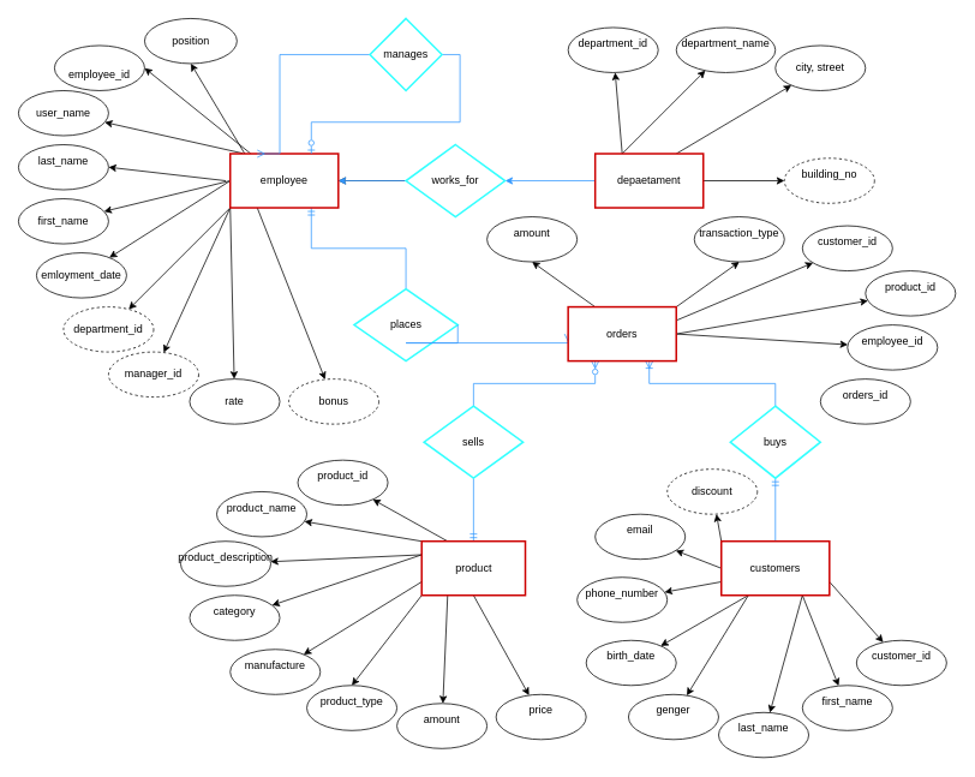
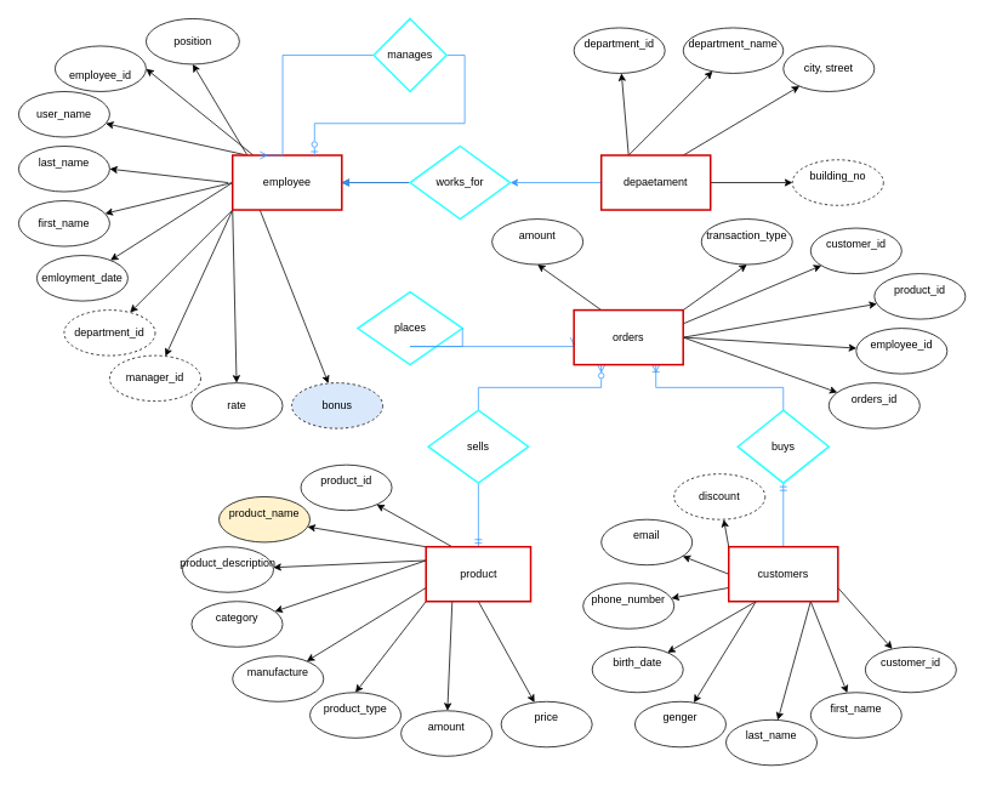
  <mxCell id="0" />
  <mxCell id="1" parent="0" />
  <mxCell id="2" value="" style="edgeStyle=orthogonalEdgeStyle;rounded=0;orthogonalLoop=1;jettySize=auto;html=1;fillColor=#0050ef;strokeColor=#3399FF;" edge="1" parent="1" source="7" target="10"><mxGeometry relative="1" as="geometry" /></mxCell>
  <mxCell id="3" style="rounded=0;orthogonalLoop=1;jettySize=auto;html=1;exitX=0.25;exitY=0;exitDx=0;exitDy=0;" edge="1" parent="1" source="7" target="69"><mxGeometry relative="1" as="geometry"><mxPoint x="670" y="70" as="targetPoint" /></mxGeometry></mxCell>
  <mxCell id="4" style="rounded=0;orthogonalLoop=1;jettySize=auto;html=1;exitX=0.25;exitY=0;exitDx=0;exitDy=0;" edge="1" parent="1" source="7" target="70"><mxGeometry relative="1" as="geometry"><mxPoint x="790" y="70" as="targetPoint" /></mxGeometry></mxCell>
  <mxCell id="5" style="rounded=0;orthogonalLoop=1;jettySize=auto;html=1;exitX=0.75;exitY=0;exitDx=0;exitDy=0;" edge="1" parent="1" source="7" target="71"><mxGeometry relative="1" as="geometry"><mxPoint x="900" y="80" as="targetPoint" /></mxGeometry></mxCell>
  <mxCell id="6" style="rounded=0;orthogonalLoop=1;jettySize=auto;html=1;exitX=1;exitY=0.5;exitDx=0;exitDy=0;" edge="1" parent="1" source="7" target="72"><mxGeometry relative="1" as="geometry"><mxPoint x="870" y="200" as="targetPoint" /></mxGeometry></mxCell>
  <mxCell id="7" value="depaetament" style="rounded=0;whiteSpace=wrap;html=1;strokeColor=#CC0000;strokeWidth=2;" vertex="1" parent="1"><mxGeometry x="660" y="170" width="120" height="60" as="geometry" /></mxCell>
  <mxCell id="8" value="" style="edgeStyle=orthogonalEdgeStyle;rounded=0;orthogonalLoop=1;jettySize=auto;html=1;" edge="1" parent="1" source="10" target="22"><mxGeometry relative="1" as="geometry" /></mxCell>
  <mxCell id="9" value="" style="edgeStyle=orthogonalEdgeStyle;rounded=0;orthogonalLoop=1;jettySize=auto;html=1;fillColor=#0050ef;strokeColor=#3399FF;" edge="1" parent="1" source="10" target="22"><mxGeometry relative="1" as="geometry" /></mxCell>
  <mxCell id="10" value="works_for" style="rhombus;whiteSpace=wrap;html=1;strokeColor=#33FFFF;rounded=0;strokeWidth=2;" vertex="1" parent="1"><mxGeometry x="450" y="160" width="110" height="80" as="geometry" /></mxCell>
- <mxCell id="11" value="" style="edgeStyle=orthogonalEdgeStyle;rounded=0;orthogonalLoop=1;jettySize=auto;html=1;strokeColor=#3399FF;fillColor=#0050ef;endArrow=none;endFill=0;startArrow=ERmandOne;startFill=0;exitX=0.75;exitY=1;exitDx=0;exitDy=0;" edge="1" parent="1" source="22" target="26"><mxGeometry relative="1" as="geometry" /></mxCell>
  <mxCell id="12" value="" style="rounded=0;orthogonalLoop=1;jettySize=auto;html=1;entryX=1;entryY=0.5;entryDx=0;entryDy=0;" edge="1" parent="1" source="22" target="59"><mxGeometry relative="1" as="geometry"><mxPoint x="155" y="200" as="targetPoint" /></mxGeometry></mxCell>
  <mxCell id="13" style="rounded=0;orthogonalLoop=1;jettySize=auto;html=1;exitX=0.117;exitY=-0.007;exitDx=0;exitDy=0;exitPerimeter=0;" edge="1" parent="1" source="22" target="60"><mxGeometry relative="1" as="geometry"><mxPoint x="190" y="230" as="targetPoint" /></mxGeometry></mxCell>
  <mxCell id="14" style="rounded=0;orthogonalLoop=1;jettySize=auto;html=1;entryX=1;entryY=0.5;entryDx=0;entryDy=0;" edge="1" parent="1" target="61"><mxGeometry relative="1" as="geometry"><mxPoint x="200" y="280" as="targetPoint" /><mxPoint x="250" y="200" as="sourcePoint" /></mxGeometry></mxCell>
  <mxCell id="15" style="rounded=0;orthogonalLoop=1;jettySize=auto;html=1;exitX=0;exitY=0.5;exitDx=0;exitDy=0;" edge="1" parent="1" source="22" target="62"><mxGeometry relative="1" as="geometry"><mxPoint x="250" y="320" as="targetPoint" /></mxGeometry></mxCell>
  <mxCell id="16" style="rounded=0;orthogonalLoop=1;jettySize=auto;html=1;exitX=0;exitY=0.25;exitDx=0;exitDy=0;entryX=0.5;entryY=1;entryDx=0;entryDy=0;" edge="1" parent="1" target="63"><mxGeometry relative="1" as="geometry"><mxPoint x="240" y="130" as="targetPoint" /><mxPoint x="288.75" y="199.5" as="sourcePoint" /></mxGeometry></mxCell>
  <mxCell id="17" style="rounded=0;orthogonalLoop=1;jettySize=auto;html=1;exitX=0;exitY=0.5;exitDx=0;exitDy=0;" edge="1" parent="1" source="22" target="64"><mxGeometry relative="1" as="geometry"><mxPoint x="150" y="320" as="targetPoint" /></mxGeometry></mxCell>
  <mxCell id="18" style="rounded=0;orthogonalLoop=1;jettySize=auto;html=1;exitX=0;exitY=1;exitDx=0;exitDy=0;" edge="1" parent="1" source="22" target="65"><mxGeometry relative="1" as="geometry"><mxPoint x="180" y="330" as="targetPoint" /></mxGeometry></mxCell>
  <mxCell id="19" style="rounded=0;orthogonalLoop=1;jettySize=auto;html=1;exitX=0;exitY=1;exitDx=0;exitDy=0;" edge="1" parent="1" source="22" target="66"><mxGeometry relative="1" as="geometry"><mxPoint x="240" y="340" as="targetPoint" /></mxGeometry></mxCell>
  <mxCell id="20" style="rounded=0;orthogonalLoop=1;jettySize=auto;html=1;exitX=0;exitY=1;exitDx=0;exitDy=0;" edge="1" parent="1" source="22" target="67"><mxGeometry relative="1" as="geometry"><mxPoint x="310" y="360" as="targetPoint" /></mxGeometry></mxCell>
  <mxCell id="21" style="rounded=0;orthogonalLoop=1;jettySize=auto;html=1;exitX=0.25;exitY=1;exitDx=0;exitDy=0;" edge="1" parent="1" source="22" target="68"><mxGeometry relative="1" as="geometry"><mxPoint x="330" y="400" as="targetPoint" /></mxGeometry></mxCell>
  <mxCell id="22" value="employee" style="whiteSpace=wrap;html=1;strokeColor=#CC0000;rounded=0;strokeWidth=2;" vertex="1" parent="1"><mxGeometry x="255" y="170" width="120" height="60" as="geometry" /></mxCell>
  <mxCell id="23" style="edgeStyle=orthogonalEdgeStyle;rounded=0;orthogonalLoop=1;jettySize=auto;html=1;exitX=1;exitY=0.5;exitDx=0;exitDy=0;entryX=0.75;entryY=0;entryDx=0;entryDy=0;fillColor=#1ba1e2;strokeColor=#3399FF;endArrow=ERzeroToOne;endFill=0;" edge="1" parent="1" source="25" target="22"><mxGeometry relative="1" as="geometry" /></mxCell>
  <mxCell id="24" style="edgeStyle=orthogonalEdgeStyle;rounded=0;orthogonalLoop=1;jettySize=auto;html=1;exitX=0;exitY=0.5;exitDx=0;exitDy=0;entryX=0.25;entryY=0;entryDx=0;entryDy=0;fillColor=#1ba1e2;strokeColor=#3399FF;endArrow=ERmany;endFill=0;" edge="1" parent="1" source="25" target="22"><mxGeometry relative="1" as="geometry"><Array as="points"><mxPoint x="310" y="60" /><mxPoint x="310" y="170" /></Array></mxGeometry></mxCell>
  <mxCell id="25" value="manages" style="rhombus;whiteSpace=wrap;html=1;strokeColor=#33FFFF;rounded=0;strokeWidth=2;" vertex="1" parent="1"><mxGeometry x="410" y="20" width="80" height="80" as="geometry" /></mxCell>
  <mxCell id="26" value="places" style="rhombus;whiteSpace=wrap;html=1;strokeColor=#33FFFF;rounded=0;strokeWidth=2;" vertex="1" parent="1"><mxGeometry x="392.5" y="320" width="115" height="80" as="geometry" /></mxCell>
  <mxCell id="27" value="" style="edgeStyle=orthogonalEdgeStyle;rounded=0;orthogonalLoop=1;jettySize=auto;html=1;strokeColor=#3399FF;startArrow=ERmany;startFill=0;endArrow=none;endFill=0;entryX=1;entryY=0.5;entryDx=0;entryDy=0;exitX=0;exitY=0.5;exitDx=0;exitDy=0;" edge="1" parent="1" source="36" target="26"><mxGeometry relative="1" as="geometry"><Array as="points"><mxPoint x="450" y="380" /><mxPoint x="450" y="380" /></Array></mxGeometry></mxCell>
  <mxCell id="28" value="" style="edgeStyle=orthogonalEdgeStyle;rounded=0;orthogonalLoop=1;jettySize=auto;html=1;startArrow=ERoneToMany;startFill=0;endArrow=none;endFill=0;strokeColor=#3399FF;exitX=0.75;exitY=1;exitDx=0;exitDy=0;" edge="1" parent="1" source="36" target="38"><mxGeometry relative="1" as="geometry" /></mxCell>
  <mxCell id="29" value="" style="edgeStyle=orthogonalEdgeStyle;rounded=0;orthogonalLoop=1;jettySize=auto;html=1;strokeColor=#3399FF;exitX=0.25;exitY=1;exitDx=0;exitDy=0;startArrow=ERzeroToMany;startFill=0;endArrow=none;endFill=0;" edge="1" parent="1" source="36" target="40"><mxGeometry relative="1" as="geometry" /></mxCell>
+ <mxCell id="30" style="rounded=0;orthogonalLoop=1;jettySize=auto;html=1;exitX=1;exitY=0.5;exitDx=0;exitDy=0;" edge="1" parent="1" source="36" target="89"><mxGeometry relative="1" as="geometry"><mxPoint x="900" y="385" as="targetPoint" /></mxGeometry></mxCell>
  <mxCell id="31" style="rounded=0;orthogonalLoop=1;jettySize=auto;html=1;exitX=1;exitY=0.5;exitDx=0;exitDy=0;" edge="1" parent="1" source="36" target="90"><mxGeometry relative="1" as="geometry"><mxPoint x="940" y="350" as="targetPoint" /></mxGeometry></mxCell>
  <mxCell id="32" style="rounded=0;orthogonalLoop=1;jettySize=auto;html=1;exitX=1;exitY=0.5;exitDx=0;exitDy=0;" edge="1" parent="1" source="36" target="91"><mxGeometry relative="1" as="geometry"><mxPoint x="930" y="330" as="targetPoint" /></mxGeometry></mxCell>
  <mxCell id="33" style="rounded=0;orthogonalLoop=1;jettySize=auto;html=1;exitX=1;exitY=0.25;exitDx=0;exitDy=0;" edge="1" parent="1" source="36" target="92"><mxGeometry relative="1" as="geometry"><mxPoint x="920" y="290" as="targetPoint" /></mxGeometry></mxCell>
  <mxCell id="34" style="rounded=0;orthogonalLoop=1;jettySize=auto;html=1;exitX=1;exitY=0;exitDx=0;exitDy=0;entryX=0.5;entryY=1;entryDx=0;entryDy=0;" edge="1" parent="1" source="36" target="93"><mxGeometry relative="1" as="geometry"><mxPoint x="782" y="298" as="targetPoint" /></mxGeometry></mxCell>
  <mxCell id="35" style="rounded=0;orthogonalLoop=1;jettySize=auto;html=1;exitX=0.25;exitY=0;exitDx=0;exitDy=0;entryX=0.5;entryY=1;entryDx=0;entryDy=0;" edge="1" parent="1" source="36" target="94"><mxGeometry relative="1" as="geometry"><mxPoint x="610" y="280" as="targetPoint" /></mxGeometry></mxCell>
  <mxCell id="36" value="orders" style="whiteSpace=wrap;html=1;strokeColor=#CC0000;rounded=0;strokeWidth=2;" vertex="1" parent="1"><mxGeometry x="630" y="340" width="120" height="60" as="geometry" /></mxCell>
  <mxCell id="37" value="" style="edgeStyle=orthogonalEdgeStyle;rounded=0;orthogonalLoop=1;jettySize=auto;html=1;startArrow=ERmandOne;startFill=0;endArrow=none;endFill=0;strokeColor=#3399FF;" edge="1" parent="1" source="38" target="58"><mxGeometry relative="1" as="geometry" /></mxCell>
  <mxCell id="38" value="buys" style="rhombus;whiteSpace=wrap;html=1;strokeColor=#33FFFF;rounded=0;strokeWidth=2;" vertex="1" parent="1"><mxGeometry x="810" y="450" width="100" height="80" as="geometry" /></mxCell>
  <mxCell id="39" value="" style="edgeStyle=orthogonalEdgeStyle;rounded=0;orthogonalLoop=1;jettySize=auto;html=1;endArrow=ERmandOne;endFill=0;strokeColor=#3399FF;" edge="1" parent="1" source="40" target="49"><mxGeometry relative="1" as="geometry" /></mxCell>
  <mxCell id="40" value="sells" style="rhombus;whiteSpace=wrap;html=1;strokeColor=#33FFFF;rounded=0;strokeWidth=2;" vertex="1" parent="1"><mxGeometry x="470" y="450" width="110" height="80" as="geometry" /></mxCell>
  <mxCell id="41" style="rounded=0;orthogonalLoop=1;jettySize=auto;html=1;exitX=0.25;exitY=0;exitDx=0;exitDy=0;" edge="1" parent="1" source="49" target="81"><mxGeometry relative="1" as="geometry"><mxPoint x="440" y="770" as="targetPoint" /></mxGeometry></mxCell>
  <mxCell id="42" style="rounded=0;orthogonalLoop=1;jettySize=auto;html=1;exitX=0;exitY=0;exitDx=0;exitDy=0;" edge="1" parent="1" source="49" target="82"><mxGeometry relative="1" as="geometry"><mxPoint x="370" y="640" as="targetPoint" /></mxGeometry></mxCell>
  <mxCell id="43" style="rounded=0;orthogonalLoop=1;jettySize=auto;html=1;exitX=0;exitY=0.25;exitDx=0;exitDy=0;" edge="1" parent="1" source="49" target="83"><mxGeometry relative="1" as="geometry"><mxPoint x="420" y="730" as="targetPoint" /></mxGeometry></mxCell>
  <mxCell id="44" style="rounded=0;orthogonalLoop=1;jettySize=auto;html=1;exitX=0;exitY=0.25;exitDx=0;exitDy=0;" edge="1" parent="1" source="49" target="84"><mxGeometry relative="1" as="geometry"><mxPoint x="310" y="680" as="targetPoint" /><mxPoint x="470" y="610" as="sourcePoint" /></mxGeometry></mxCell>
  <mxCell id="45" style="rounded=0;orthogonalLoop=1;jettySize=auto;html=1;exitX=0;exitY=0.75;exitDx=0;exitDy=0;" edge="1" parent="1" source="49" target="85"><mxGeometry relative="1" as="geometry"><mxPoint x="370" y="710" as="targetPoint" /></mxGeometry></mxCell>
  <mxCell id="46" style="rounded=0;orthogonalLoop=1;jettySize=auto;html=1;exitX=0;exitY=1;exitDx=0;exitDy=0;entryX=0.5;entryY=0;entryDx=0;entryDy=0;" edge="1" parent="1" source="49" target="86"><mxGeometry relative="1" as="geometry"><mxPoint x="430" y="740" as="targetPoint" /></mxGeometry></mxCell>
  <mxCell id="47" style="rounded=0;orthogonalLoop=1;jettySize=auto;html=1;exitX=0.25;exitY=1;exitDx=0;exitDy=0;" edge="1" parent="1" source="49" target="87"><mxGeometry relative="1" as="geometry"><mxPoint x="496" y="760" as="targetPoint" /></mxGeometry></mxCell>
  <mxCell id="48" style="rounded=0;orthogonalLoop=1;jettySize=auto;html=1;exitX=0.5;exitY=1;exitDx=0;exitDy=0;" edge="1" parent="1" source="49" target="88"><mxGeometry relative="1" as="geometry"><mxPoint x="570" y="780" as="targetPoint" /></mxGeometry></mxCell>
  <mxCell id="49" value="product" style="whiteSpace=wrap;html=1;strokeColor=#CC0000;rounded=0;strokeWidth=2;" vertex="1" parent="1"><mxGeometry x="467.5" y="600" width="115" height="60" as="geometry" /></mxCell>
  <mxCell id="50" style="rounded=0;orthogonalLoop=1;jettySize=auto;html=1;exitX=1;exitY=0.75;exitDx=0;exitDy=0;" edge="1" parent="1" source="58" target="73"><mxGeometry relative="1" as="geometry"><mxPoint x="990" y="740" as="targetPoint" /></mxGeometry></mxCell>
  <mxCell id="51" style="rounded=0;orthogonalLoop=1;jettySize=auto;html=1;exitX=0.75;exitY=1;exitDx=0;exitDy=0;" edge="1" parent="1" source="58" target="74"><mxGeometry relative="1" as="geometry"><mxPoint x="910" y="770" as="targetPoint" /></mxGeometry></mxCell>
  <mxCell id="52" style="rounded=0;orthogonalLoop=1;jettySize=auto;html=1;exitX=0.75;exitY=1;exitDx=0;exitDy=0;" edge="1" parent="1" source="58" target="75"><mxGeometry relative="1" as="geometry"><mxPoint x="840" y="780" as="targetPoint" /></mxGeometry></mxCell>
  <mxCell id="53" style="rounded=0;orthogonalLoop=1;jettySize=auto;html=1;exitX=0.25;exitY=1;exitDx=0;exitDy=0;" edge="1" parent="1" source="58" target="76"><mxGeometry relative="1" as="geometry"><mxPoint x="770" y="780" as="targetPoint" /></mxGeometry></mxCell>
  <mxCell id="54" style="rounded=0;orthogonalLoop=1;jettySize=auto;html=1;exitX=0.25;exitY=1;exitDx=0;exitDy=0;" edge="1" parent="1" source="58" target="77"><mxGeometry relative="1" as="geometry"><mxPoint x="720" y="710" as="targetPoint" /></mxGeometry></mxCell>
  <mxCell id="55" style="rounded=0;orthogonalLoop=1;jettySize=auto;html=1;exitX=0;exitY=0.75;exitDx=0;exitDy=0;" edge="1" parent="1" source="58" target="78"><mxGeometry relative="1" as="geometry"><mxPoint x="730" y="645" as="targetPoint" /></mxGeometry></mxCell>
  <mxCell id="56" style="rounded=0;orthogonalLoop=1;jettySize=auto;html=1;exitX=0;exitY=0.5;exitDx=0;exitDy=0;" edge="1" parent="1" source="58" target="79"><mxGeometry relative="1" as="geometry"><mxPoint x="730" y="590" as="targetPoint" /></mxGeometry></mxCell>
  <mxCell id="57" style="rounded=0;orthogonalLoop=1;jettySize=auto;html=1;exitX=0;exitY=0;exitDx=0;exitDy=0;" edge="1" parent="1" source="58" target="80"><mxGeometry relative="1" as="geometry"><mxPoint x="790" y="570" as="targetPoint" /></mxGeometry></mxCell>
  <mxCell id="58" value="customers" style="whiteSpace=wrap;html=1;strokeColor=#CC0000;rounded=0;strokeWidth=2;" vertex="1" parent="1"><mxGeometry x="800" y="600" width="120" height="60" as="geometry" /></mxCell>
  <mxCell id="59" value="&lt;br&gt;employee_id" style="ellipse;whiteSpace=wrap;html=1;verticalAlign=middle;align=center;spacing=2;spacingBottom=0;" vertex="1" parent="1"><mxGeometry x="60" y="50" width="100" height="50" as="geometry" /></mxCell>
  <mxCell id="60" value="user_name" style="ellipse;whiteSpace=wrap;html=1;" vertex="1" parent="1"><mxGeometry x="20" y="100" width="100" height="50" as="geometry" /></mxCell>
  <mxCell id="61" value="&#10;last_name&#10;&#10;" style="ellipse;whiteSpace=wrap;html=1;" vertex="1" parent="1"><mxGeometry x="20" y="160" width="100" height="50" as="geometry" /></mxCell>
  <mxCell id="62" value="first_name" style="ellipse;whiteSpace=wrap;html=1;" vertex="1" parent="1"><mxGeometry x="20" y="220" width="100" height="50" as="geometry" /></mxCell>
  <mxCell id="63" value="position" style="ellipse;whiteSpace=wrap;html=1;" vertex="1" parent="1"><mxGeometry x="160" y="20" width="102.5" height="50" as="geometry" /></mxCell>
  <mxCell id="64" value="emloyment_date" style="ellipse;whiteSpace=wrap;html=1;" vertex="1" parent="1"><mxGeometry x="40" y="280" width="100" height="50" as="geometry" /></mxCell>
  <mxCell id="65" value="department_id" style="ellipse;whiteSpace=wrap;html=1;strokeColor=default;dashed=1;" vertex="1" parent="1"><mxGeometry y="340" width="100" height="50" as="geometry" x="70" /></mxCell>
  <mxCell id="66" value="manager_id" style="ellipse;whiteSpace=wrap;html=1;dashed=1;" vertex="1" parent="1"><mxGeometry x="120" y="390" width="100" height="50" as="geometry" /></mxCell>
  <mxCell id="67" value="rate" style="ellipse;whiteSpace=wrap;html=1;" vertex="1" parent="1"><mxGeometry x="210" y="420" width="100" height="50" as="geometry" /></mxCell>
- <mxCell id="68" value="bonus" style="ellipse;whiteSpace=wrap;html=1;dashed=1;" vertex="1" parent="1"><mxGeometry x="320" y="420" width="100" height="50" as="geometry" /></mxCell>
+ <mxCell id="68" value="bonus" style="ellipse;whiteSpace=wrap;html=1;dashed=1;fillColor=#dae8fc;" vertex="1" parent="1"><mxGeometry x="320" y="420" width="100" height="50" as="geometry" /></mxCell>
  <mxCell id="69" value="&#10;department_id&#10;&#10;" style="ellipse;whiteSpace=wrap;html=1;" vertex="1" parent="1"><mxGeometry x="630" y="30" width="100" height="50" as="geometry" /></mxCell>
  <mxCell id="70" value="&#10;department_name&#10;&#10;" style="ellipse;whiteSpace=wrap;html=1;" vertex="1" parent="1"><mxGeometry x="750" y="30" width="110" height="50" as="geometry" /></mxCell>
  <mxCell id="71" value="&lt;br&gt;city, street&lt;div&gt;&lt;br/&gt;&lt;/div&gt;" style="ellipse;whiteSpace=wrap;html=1;" vertex="1" parent="1"><mxGeometry x="860" y="50" width="100" height="50" as="geometry" /></mxCell>
  <mxCell id="72" value="&#10;building_no&#10;&#10;" style="ellipse;whiteSpace=wrap;html=1;dashed=1;" vertex="1" parent="1"><mxGeometry x="870" y="175" width="100" height="50" as="geometry" /></mxCell>
  <mxCell id="73" value="&#10;customer_id&#10;&#10;" style="ellipse;whiteSpace=wrap;html=1;" vertex="1" parent="1"><mxGeometry x="950" y="710" width="100" height="50" as="geometry" /></mxCell>
  <mxCell id="74" value="&#10;first_name&#10;&#10;" style="ellipse;whiteSpace=wrap;html=1;" vertex="1" parent="1"><mxGeometry x="890" y="760" width="100" height="50" as="geometry" /></mxCell>
  <mxCell id="75" value="&#10;last_name&#10;&#10;" style="ellipse;whiteSpace=wrap;html=1;" vertex="1" parent="1"><mxGeometry x="797" y="790" width="100" height="50" as="geometry" /></mxCell>
  <mxCell id="76" value="&#10;genger&#10;&#10;" style="ellipse;whiteSpace=wrap;html=1;" vertex="1" parent="1"><mxGeometry x="697" y="770" width="100" height="50" as="geometry" /></mxCell>
  <mxCell id="77" value="&#10;birth_date&#10;&#10;" style="ellipse;whiteSpace=wrap;html=1;" vertex="1" parent="1"><mxGeometry x="650" y="710" width="100" height="50" as="geometry" /></mxCell>
  <mxCell id="78" value="&#10;phone_number&#10;&#10;" style="ellipse;whiteSpace=wrap;html=1;" vertex="1" parent="1"><mxGeometry x="640" y="640" width="100" height="50" as="geometry" /></mxCell>
  <mxCell id="79" value="&#10;email&#10;&#10;" style="ellipse;whiteSpace=wrap;html=1;" vertex="1" parent="1"><mxGeometry x="660" y="570" width="100" height="50" as="geometry" /></mxCell>
  <mxCell id="80" value="discount" style="ellipse;whiteSpace=wrap;html=1;dashed=1;" vertex="1" parent="1"><mxGeometry x="740" y="520" width="100" height="50" as="geometry" /></mxCell>
  <mxCell id="81" value="&#10;product_id&#10;&#10;" style="ellipse;whiteSpace=wrap;html=1;" vertex="1" parent="1"><mxGeometry x="330" y="510" width="100" height="50" as="geometry" /></mxCell>
- <mxCell id="82" value="&#10;product_name&#10;&#10;" style="ellipse;whiteSpace=wrap;html=1;" vertex="1" parent="1"><mxGeometry x="240" y="545" width="100" height="50" as="geometry" /></mxCell>
+ <mxCell id="82" value="&#10;product_name&#10;&#10;" style="ellipse;whiteSpace=wrap;html=1;fillColor=#fff2cc;" vertex="1" parent="1"><mxGeometry x="240" y="545" width="100" height="50" as="geometry" /></mxCell>
  <mxCell id="83" value="&#10;product_description&#10;&#10;" style="ellipse;whiteSpace=wrap;html=1;" vertex="1" parent="1"><mxGeometry x="200" y="600" width="100" height="50" as="geometry" /></mxCell>
  <mxCell id="84" value="&#10;category&#10;&#10;" style="ellipse;whiteSpace=wrap;html=1;" vertex="1" parent="1"><mxGeometry x="210" y="660" width="100" height="50" as="geometry" /></mxCell>
  <mxCell id="85" value="&#10;manufacture&#10;&#10;" style="ellipse;whiteSpace=wrap;html=1;" vertex="1" parent="1"><mxGeometry x="255" y="720" width="100" height="50" as="geometry" /></mxCell>
  <mxCell id="86" value="&#10;product_type&#10;&#10;" style="ellipse;whiteSpace=wrap;html=1;" vertex="1" parent="1"><mxGeometry x="340" y="760" width="100" height="50" as="geometry" /></mxCell>
  <mxCell id="87" value="&#10;amount&#10;&#10;" style="ellipse;whiteSpace=wrap;html=1;" vertex="1" parent="1"><mxGeometry x="440" y="780" width="100" height="50" as="geometry" /></mxCell>
  <mxCell id="88" value="&#10;price&#10;&#10;" style="ellipse;whiteSpace=wrap;html=1;" vertex="1" parent="1"><mxGeometry x="550" y="770" width="100" height="50" as="geometry" /></mxCell>
  <mxCell id="89" value="&#10;orders_id&#10;&#10;" style="ellipse;whiteSpace=wrap;html=1;" vertex="1" parent="1"><mxGeometry x="910" y="420" width="100" height="50" as="geometry" /></mxCell>
  <mxCell id="90" value="&#10;employee_id&#10;&#10;" style="ellipse;whiteSpace=wrap;html=1;" vertex="1" parent="1"><mxGeometry x="940" y="360" width="100" height="50" as="geometry" /></mxCell>
  <mxCell id="91" value="&#10;product_id&#10;&#10;" style="ellipse;whiteSpace=wrap;html=1;" vertex="1" parent="1"><mxGeometry x="960" y="300" width="100" height="50" as="geometry" /></mxCell>
  <mxCell id="92" value="&#10;customer_id&#10;&#10;" style="ellipse;whiteSpace=wrap;html=1;" vertex="1" parent="1"><mxGeometry x="890" y="250" width="100" height="50" as="geometry" /></mxCell>
  <mxCell id="93" value="&#10;transaction_type&#10;&#10;" style="ellipse;whiteSpace=wrap;html=1;" vertex="1" parent="1"><mxGeometry x="770" y="240" width="100" height="50" as="geometry" /></mxCell>
  <mxCell id="94" value="&#10;amount&#10;&#10;" style="ellipse;whiteSpace=wrap;html=1;" vertex="1" parent="1"><mxGeometry x="540" y="240" width="100" height="50" as="geometry" /></mxCell>
